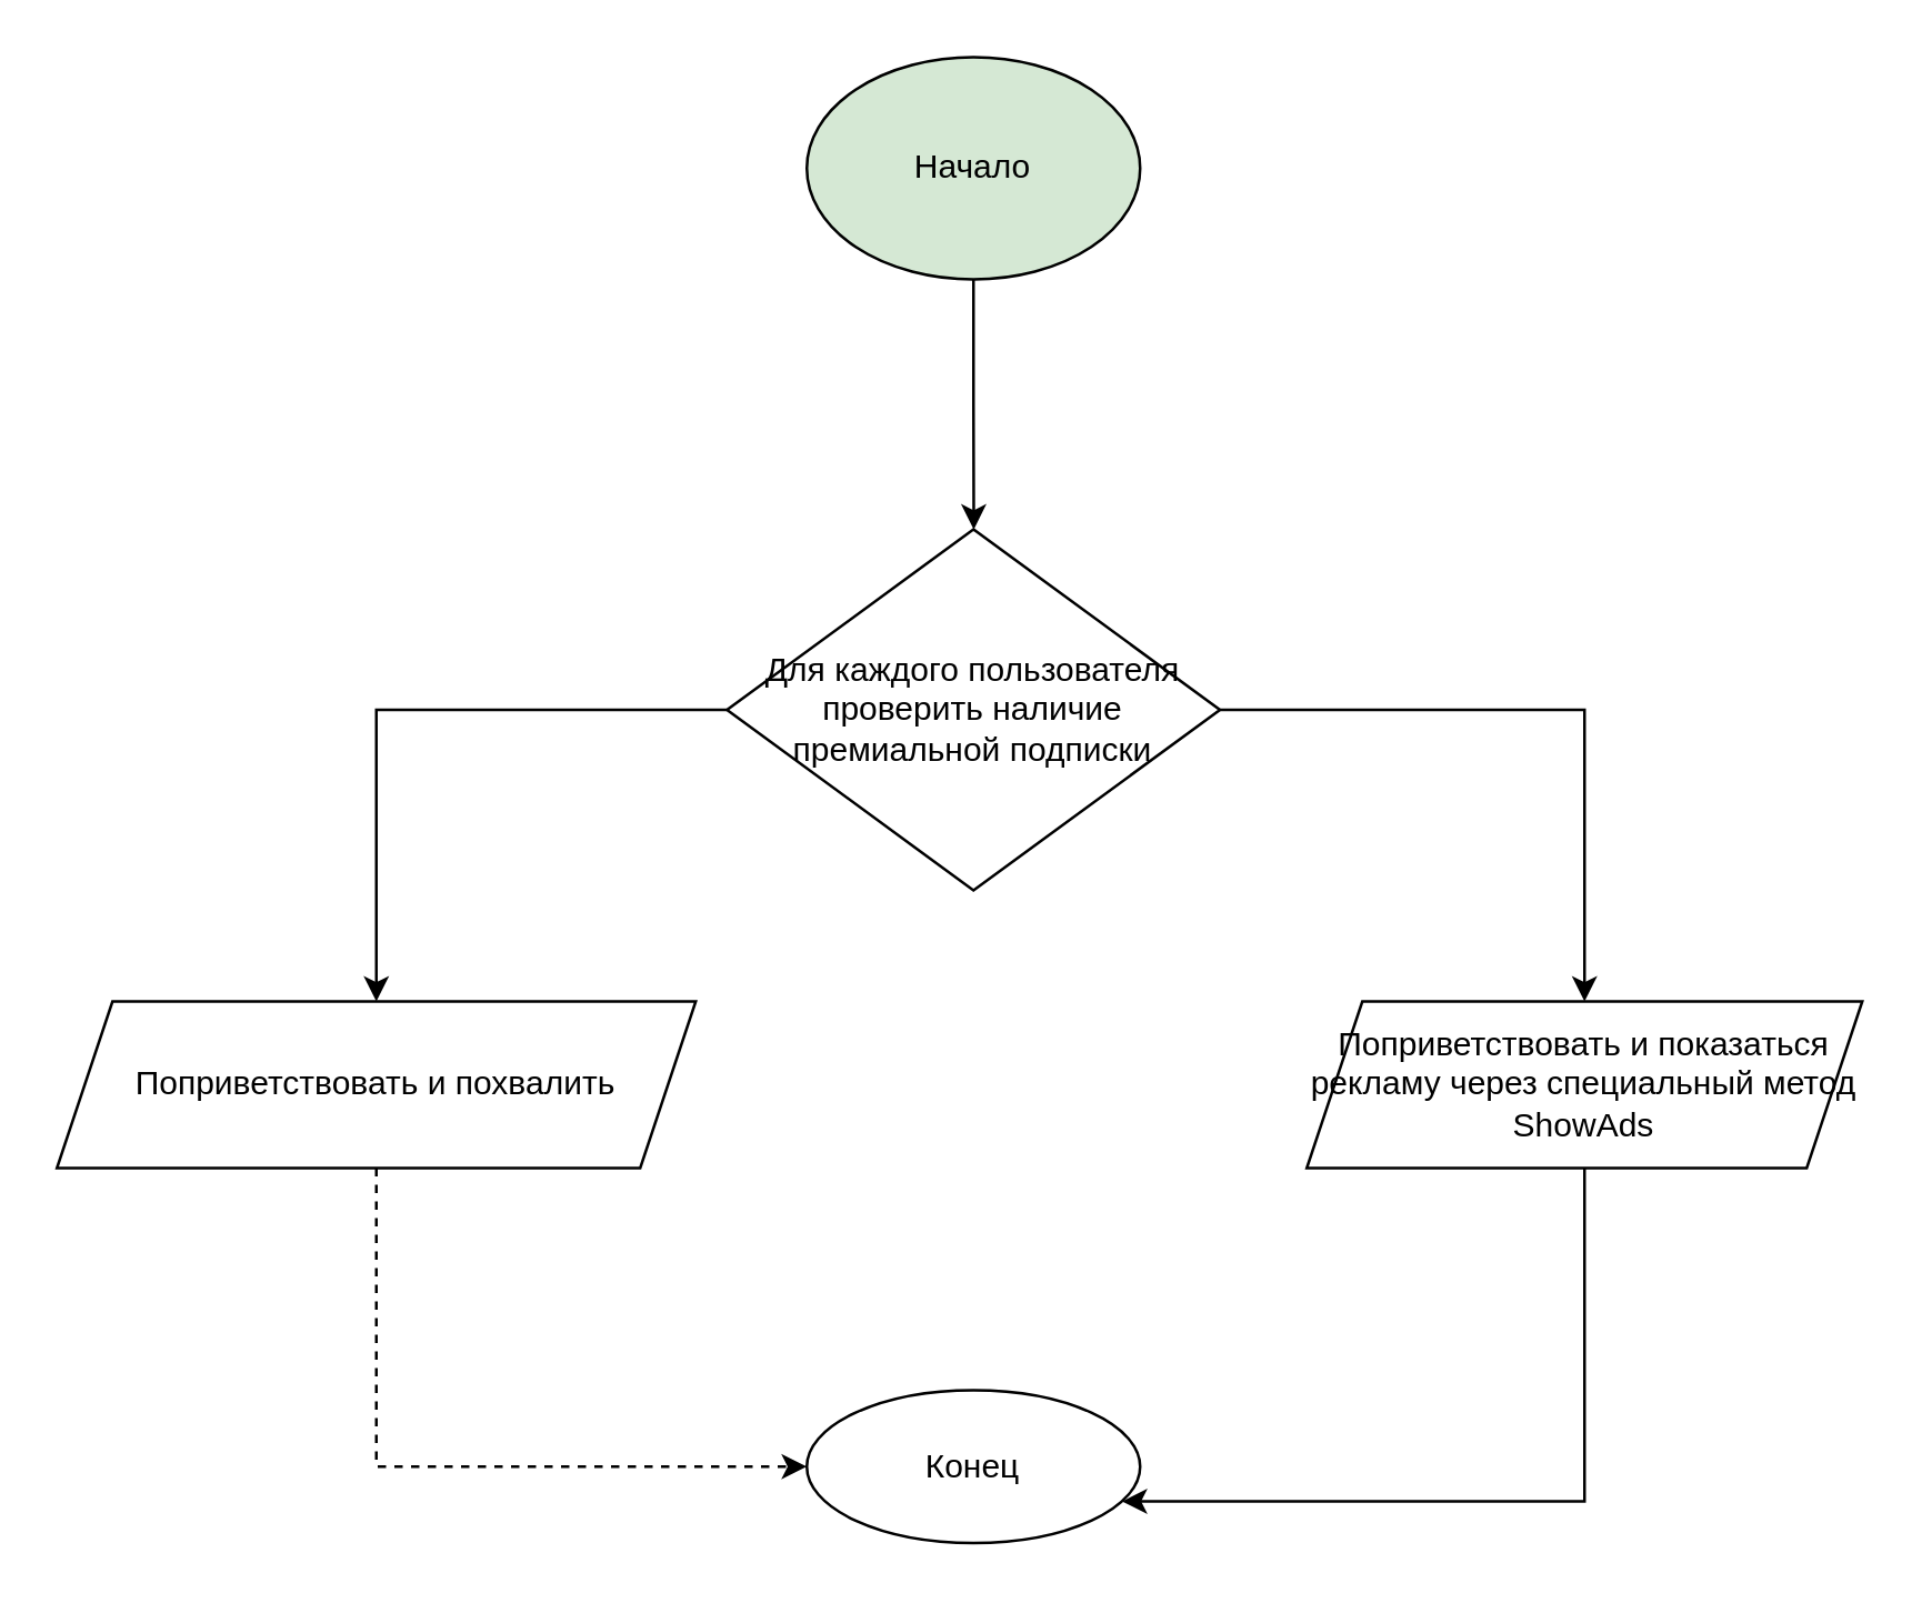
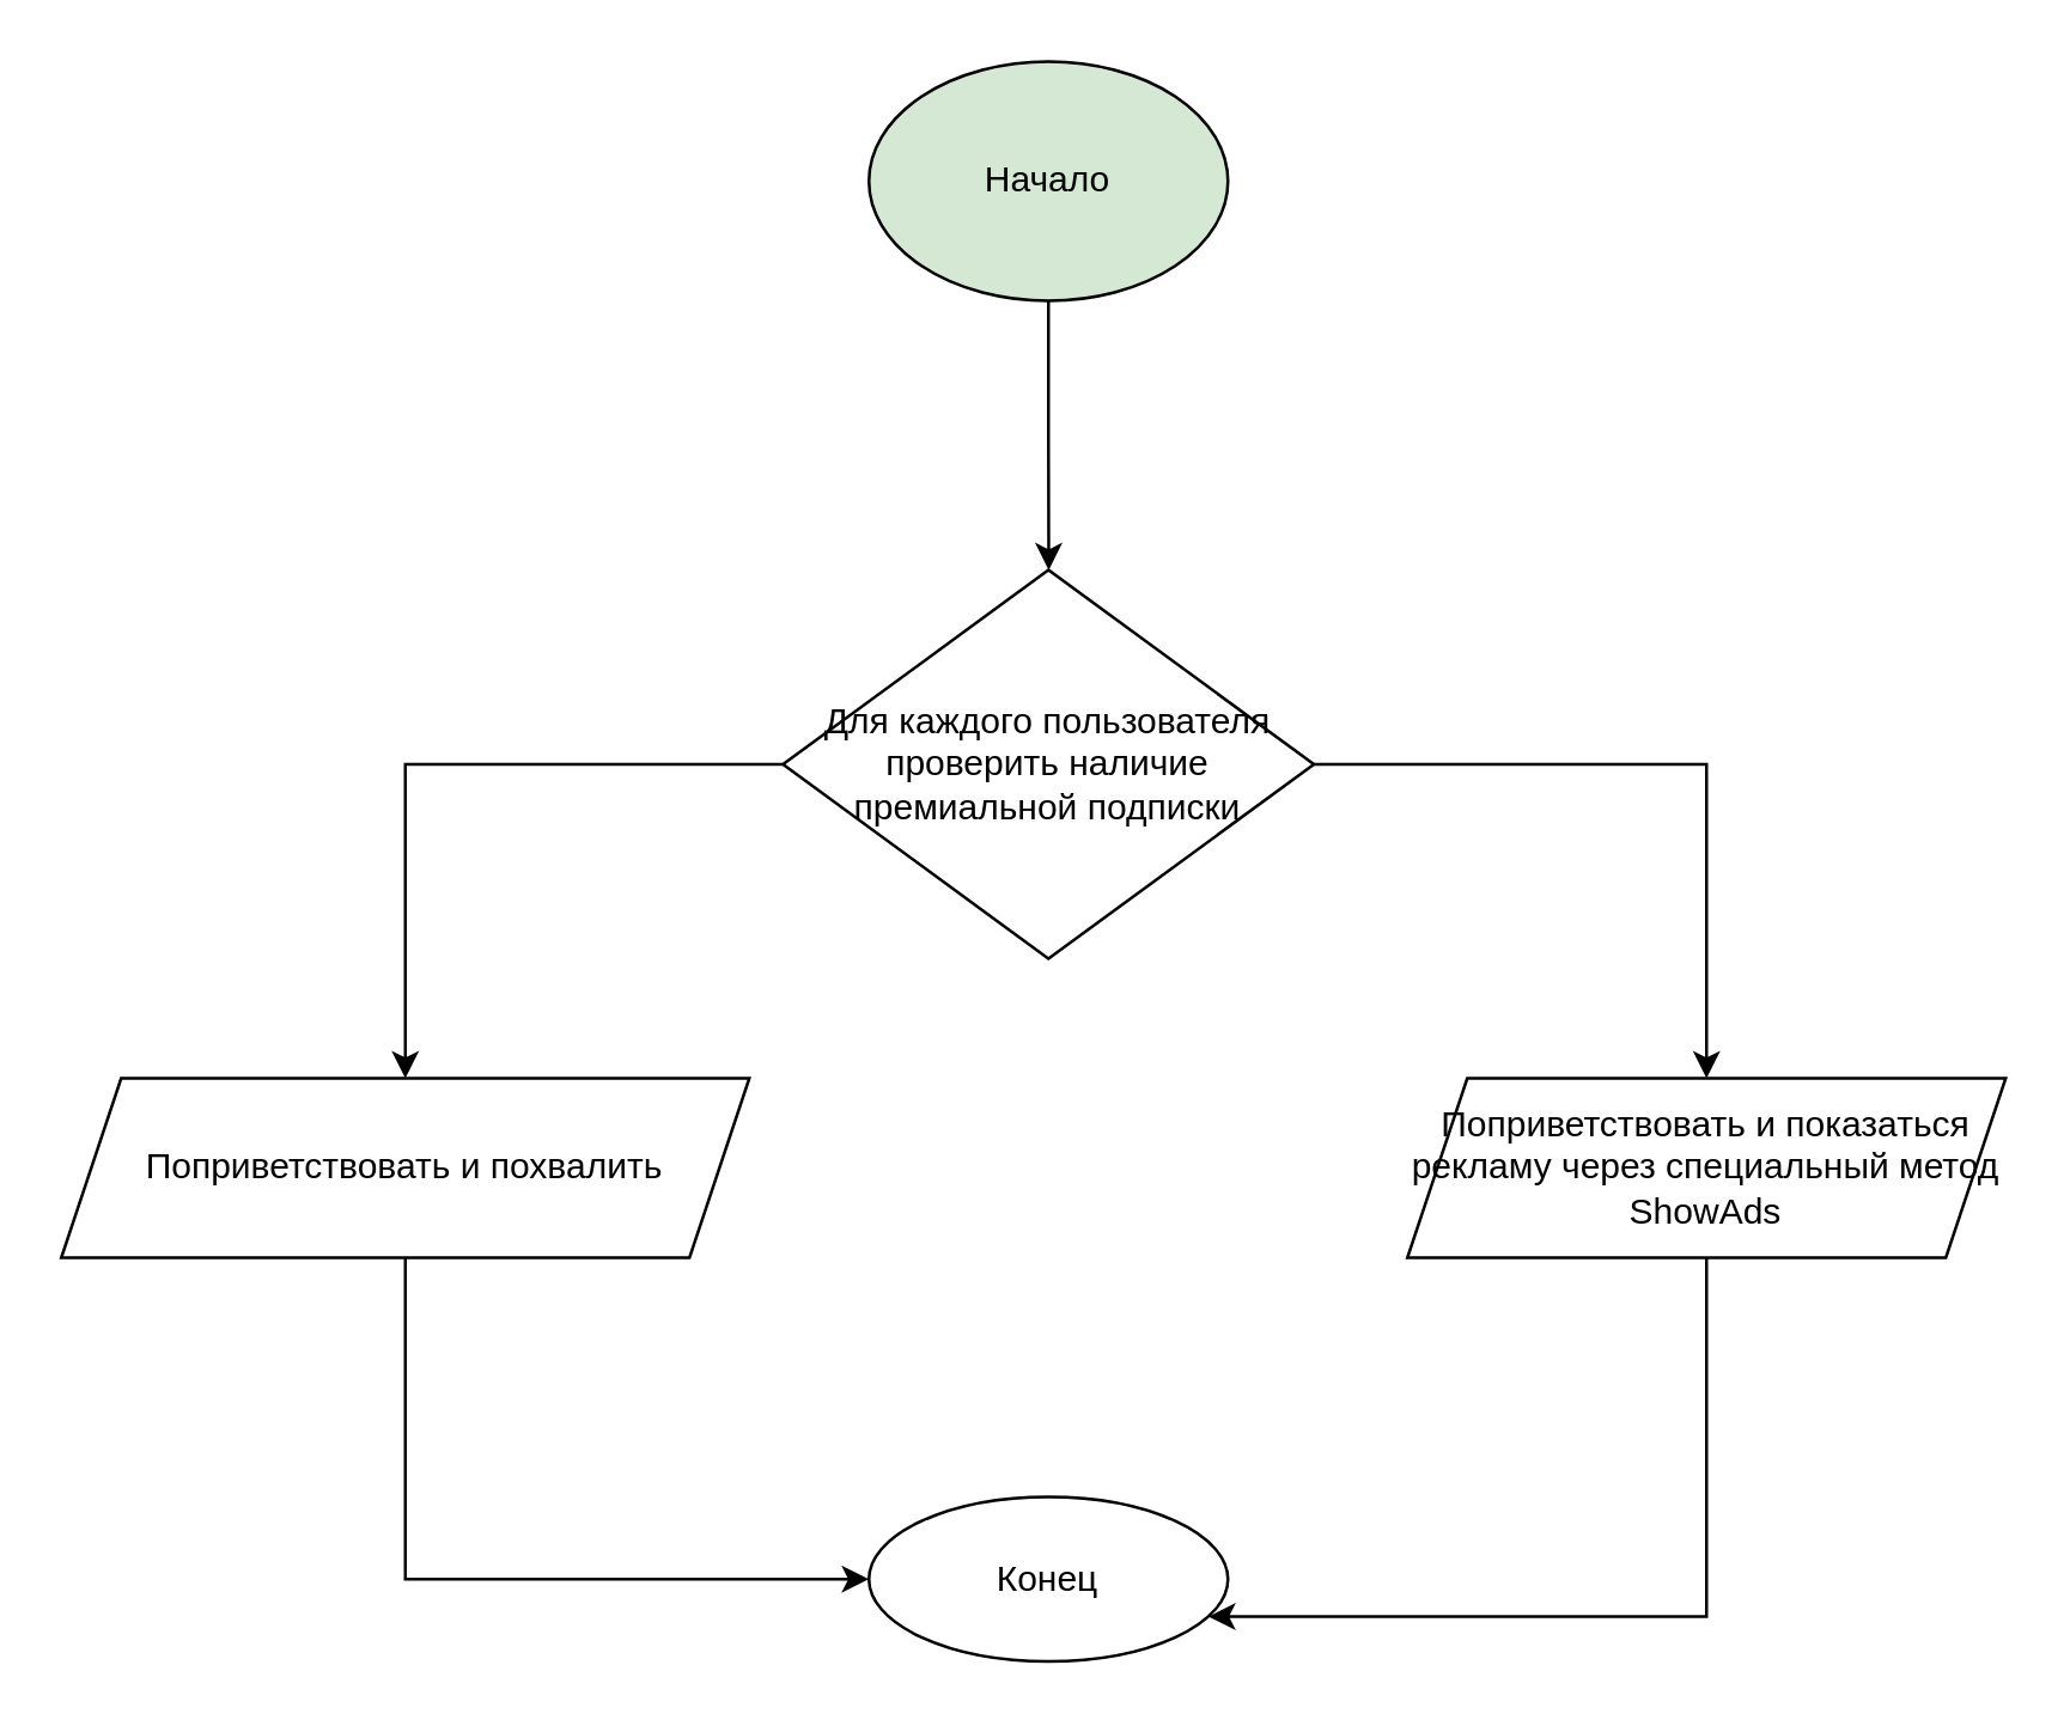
  <mxCell id="0" />
  <mxCell id="1" parent="0" />
  <mxCell id="2" value="" style="edgeStyle=orthogonalEdgeStyle;rounded=0;orthogonalLoop=1;jettySize=auto;html=1;" edge="1" parent="1" source="3" target="6"><mxGeometry relative="1" as="geometry"><mxPoint x="350" y="170" as="targetPoint" /></mxGeometry></mxCell>
  <mxCell id="3" value="Начало" style="ellipse;whiteSpace=wrap;html=1;fillColor=#d5e8d4;" vertex="1" parent="1"><mxGeometry x="290" y="20" width="120" height="80" as="geometry" /></mxCell>
  <mxCell id="4" value="" style="edgeStyle=orthogonalEdgeStyle;rounded=0;orthogonalLoop=1;jettySize=auto;html=1;" edge="1" parent="1" source="6" target="9"><mxGeometry relative="1" as="geometry" /></mxCell>
  <mxCell id="5" value="" style="edgeStyle=orthogonalEdgeStyle;rounded=0;orthogonalLoop=1;jettySize=auto;html=1;" edge="1" parent="1" source="6" target="11"><mxGeometry relative="1" as="geometry" /></mxCell>
  <mxCell id="6" value="Для каждого пользователя проверить наличие премиальной подписки" style="rhombus;whiteSpace=wrap;html=1;" vertex="1" parent="1"><mxGeometry x="261.25" y="190" width="177.5" height="130" as="geometry" /></mxCell>
  <mxCell id="7" value="Конец" style="ellipse;whiteSpace=wrap;html=1;" vertex="1" parent="1"><mxGeometry x="290" y="500" width="120" height="55" as="geometry" /></mxCell>
  <mxCell id="8" value="" style="edgeStyle=orthogonalEdgeStyle;rounded=0;orthogonalLoop=1;jettySize=auto;html=1;exitX=0.5;exitY=1;exitDx=0;exitDy=0;" edge="1" parent="1" source="9" target="7"><mxGeometry relative="1" as="geometry"><Array as="points"><mxPoint x="570" y="540" /></Array></mxGeometry></mxCell>
  <mxCell id="9" value="Поприветствовать и показаться рекламу через специальный метод ShowAds" style="shape=parallelogram;perimeter=parallelogramPerimeter;whiteSpace=wrap;html=1;fixedSize=1;" vertex="1" parent="1"><mxGeometry x="470" y="360" width="200" height="60" as="geometry" /></mxCell>
- <mxCell id="10" value="" style="edgeStyle=orthogonalEdgeStyle;rounded=0;orthogonalLoop=1;jettySize=auto;html=1;exitX=0.5;exitY=1;exitDx=0;exitDy=0;entryX=0;entryY=0.5;entryDx=0;entryDy=0;dashed=1;" edge="1" parent="1" source="11" target="7"><mxGeometry relative="1" as="geometry" /></mxCell>
+ <mxCell id="10" value="" style="edgeStyle=orthogonalEdgeStyle;rounded=0;orthogonalLoop=1;jettySize=auto;html=1;exitX=0.5;exitY=1;exitDx=0;exitDy=0;entryX=0;entryY=0.5;entryDx=0;entryDy=0;" edge="1" parent="1" source="11" target="7"><mxGeometry relative="1" as="geometry" /></mxCell>
  <mxCell id="11" value="Поприветствовать и похвалить" style="shape=parallelogram;perimeter=parallelogramPerimeter;whiteSpace=wrap;html=1;fixedSize=1;" vertex="1" parent="1"><mxGeometry x="20" y="360" width="230" height="60" as="geometry" /></mxCell>
